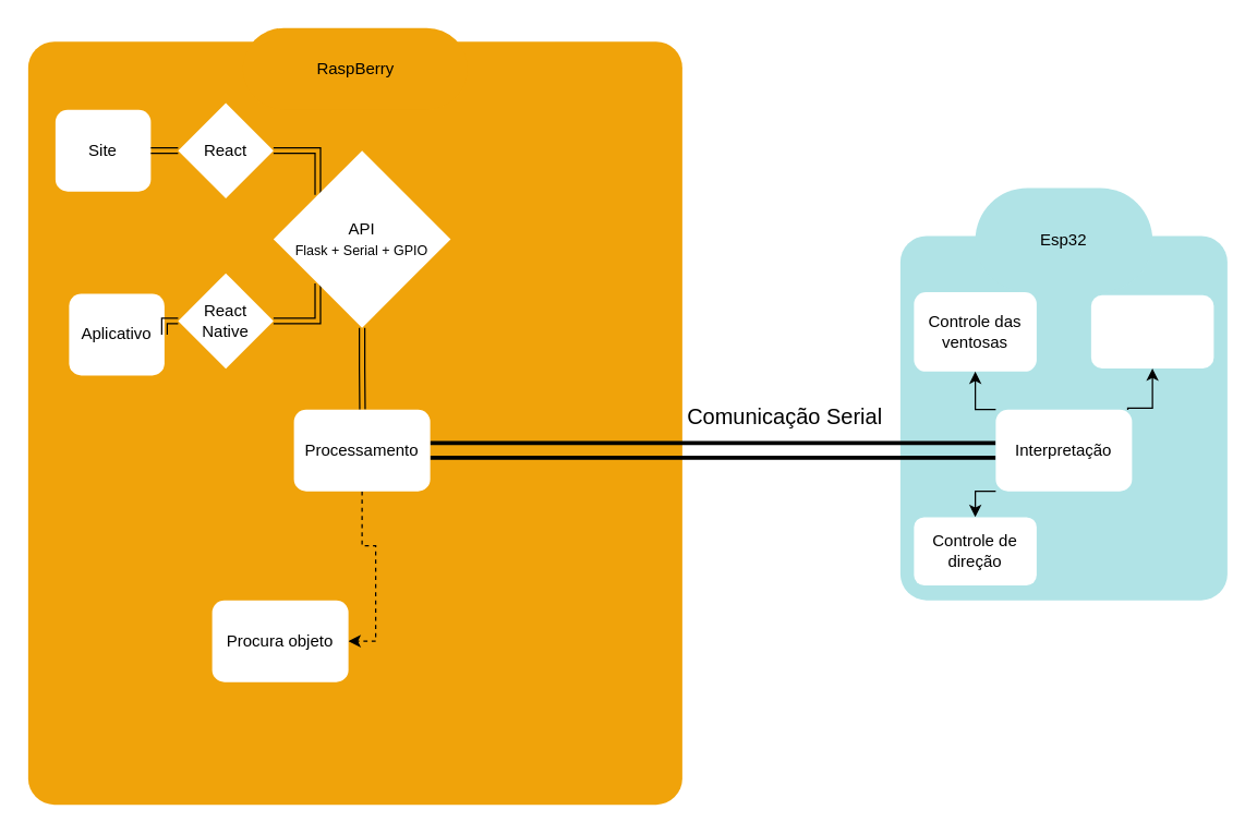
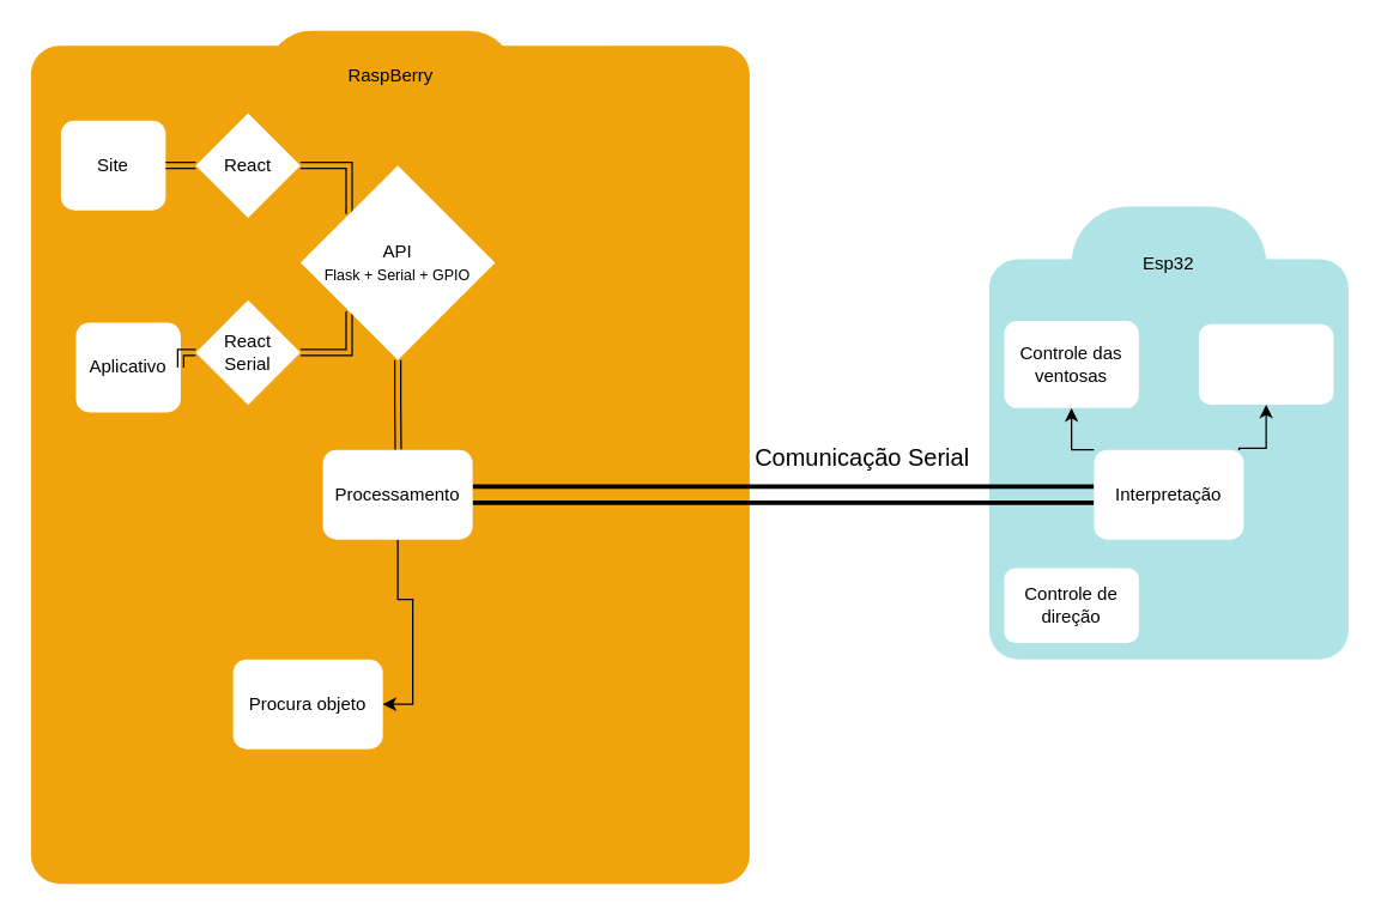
  <mxCell id="0" />
  <mxCell id="1" parent="0" />
  <mxCell id="2" value="" style="group;strokeColor=none;rounded=0;movable=0;resizable=0;rotatable=0;deletable=0;editable=0;locked=1;connectable=0;" vertex="1" connectable="0" parent="1"><mxGeometry x="20" y="20" width="480" height="570" as="geometry" /></mxCell>
  <mxCell id="3" value="" style="rounded=1;whiteSpace=wrap;html=1;fillColor=#f0a30a;fontColor=#000000;strokeColor=none;arcSize=4;movable=0;resizable=0;rotatable=0;deletable=0;editable=0;locked=1;connectable=0;" vertex="1" parent="2"><mxGeometry y="10" width="480" height="560" as="geometry" /></mxCell>
  <mxCell id="4" value="RaspBerry" style="rounded=1;whiteSpace=wrap;html=1;fillColor=#f0a30a;fontColor=#000000;strokeColor=none;arcSize=50;" vertex="1" parent="2"><mxGeometry x="157.5" width="165" height="60" as="geometry" /></mxCell>
  <mxCell id="5" value="" style="group;rounded=1;arcSize=18;movable=1;resizable=1;rotatable=1;deletable=1;editable=1;locked=0;connectable=1;" vertex="1" connectable="0" parent="1"><mxGeometry x="660" y="160" width="240" height="280" as="geometry" /></mxCell>
  <mxCell id="6" value="" style="whiteSpace=wrap;html=1;fillColor=#b0e3e6;strokeColor=none;rounded=1;arcSize=8;" vertex="1" parent="5"><mxGeometry y="12.727" width="240" height="267.273" as="geometry" /></mxCell>
  <mxCell id="7" value="Controle das ventosas" style="rounded=1;whiteSpace=wrap;html=1;strokeColor=none;glass=0;" vertex="1" parent="5"><mxGeometry x="10" y="53.85" width="90" height="58.333" as="geometry" /></mxCell>
  <mxCell id="8" value="" style="rounded=1;whiteSpace=wrap;html=1;strokeColor=none;glass=0;" vertex="1" parent="5"><mxGeometry x="140" y="56.097" width="90" height="53.846" as="geometry" /></mxCell>
  <mxCell id="9" value="Esp32" style="whiteSpace=wrap;html=1;fillColor=#b0e3e6;strokeColor=none;rounded=1;arcSize=50;" vertex="1" parent="5"><mxGeometry x="55" y="-22.51" width="130" height="76.364" as="geometry" /></mxCell>
  <mxCell id="10" value="Comunicação Serial" style="text;html=1;align=center;verticalAlign=middle;resizable=1;points=[];autosize=1;strokeColor=none;fillColor=none;fontSize=16;movable=1;rotatable=1;deletable=1;editable=1;locked=0;connectable=1;" vertex="1" parent="1"><mxGeometry x="490" y="290" width="170" height="30" as="geometry" /></mxCell>
  <mxCell id="11" style="edgeStyle=orthogonalEdgeStyle;rounded=0;orthogonalLoop=1;jettySize=auto;html=1;exitX=1;exitY=1;exitDx=0;exitDy=0;" edge="1" parent="1" source="12"><mxGeometry relative="1" as="geometry"><mxPoint x="110.103" y="140.069" as="targetPoint" /></mxGeometry></mxCell>
  <mxCell id="12" value="Site" style="rounded=1;whiteSpace=wrap;html=1;strokeColor=none;glass=0;" vertex="1" parent="1"><mxGeometry x="40" y="80" width="70" height="60" as="geometry" /></mxCell>
  <mxCell id="13" value="Aplicativo" style="rounded=1;whiteSpace=wrap;html=1;strokeColor=none;glass=0;" vertex="1" parent="1"><mxGeometry x="50" y="215" width="70" height="60" as="geometry" /></mxCell>
  <mxCell id="14" style="edgeStyle=elbowEdgeStyle;rounded=0;orthogonalLoop=1;jettySize=auto;html=1;exitX=0;exitY=0.5;exitDx=0;exitDy=0;entryX=1;entryY=0.5;entryDx=0;entryDy=0;shape=link;" edge="1" parent="1" source="15" target="12"><mxGeometry relative="1" as="geometry" /></mxCell>
  <mxCell id="15" value="React" style="rhombus;whiteSpace=wrap;html=1;strokeColor=none;" vertex="1" parent="1"><mxGeometry x="130" y="75" width="70" height="70" as="geometry" /></mxCell>
  <mxCell id="16" style="edgeStyle=orthogonalEdgeStyle;rounded=0;orthogonalLoop=1;jettySize=auto;html=1;exitX=0;exitY=0.5;exitDx=0;exitDy=0;entryX=1;entryY=0.5;entryDx=0;entryDy=0;shape=link;" edge="1" parent="1" source="17" target="13"><mxGeometry relative="1" as="geometry" /></mxCell>
- <mxCell id="17" value="React&lt;div&gt;Native&lt;/div&gt;" style="rhombus;whiteSpace=wrap;html=1;strokeColor=none;" vertex="1" parent="1"><mxGeometry x="130" y="200" width="70" height="70" as="geometry" /></mxCell>
+ <mxCell id="17" value="React&lt;div&gt;Serial&lt;/div&gt;" style="rhombus;whiteSpace=wrap;html=1;strokeColor=none;" vertex="1" parent="1"><mxGeometry x="130" y="200" width="70" height="70" as="geometry" /></mxCell>
  <mxCell id="18" style="edgeStyle=orthogonalEdgeStyle;rounded=0;orthogonalLoop=1;jettySize=auto;html=1;exitX=0;exitY=0;exitDx=0;exitDy=0;entryX=1;entryY=0.5;entryDx=0;entryDy=0;shape=link;" edge="1" parent="1" source="21" target="15"><mxGeometry relative="1" as="geometry"><Array as="points"><mxPoint x="233" y="110" /></Array></mxGeometry></mxCell>
  <mxCell id="19" style="edgeStyle=orthogonalEdgeStyle;rounded=0;orthogonalLoop=1;jettySize=auto;html=1;exitX=0;exitY=1;exitDx=0;exitDy=0;entryX=1;entryY=0.5;entryDx=0;entryDy=0;shape=link;" edge="1" parent="1" source="21" target="17"><mxGeometry relative="1" as="geometry"><Array as="points"><mxPoint x="233" y="235" /></Array></mxGeometry></mxCell>
  <mxCell id="20" style="edgeStyle=orthogonalEdgeStyle;rounded=0;orthogonalLoop=1;jettySize=auto;html=1;exitX=0.5;exitY=1;exitDx=0;exitDy=0;shape=link;" edge="1" parent="1" source="21"><mxGeometry relative="1" as="geometry"><mxPoint x="265.276" y="300" as="targetPoint" /></mxGeometry></mxCell>
  <mxCell id="21" value="API&lt;br&gt;&lt;font style=&quot;font-size: 10px;&quot;&gt;Flask + Serial + GPIO&lt;/font&gt;" style="rhombus;whiteSpace=wrap;html=1;strokeColor=none;" vertex="1" parent="1"><mxGeometry x="200" y="110" width="130" height="130" as="geometry" /></mxCell>
  <mxCell id="22" style="edgeStyle=elbowEdgeStyle;rounded=0;orthogonalLoop=1;jettySize=auto;html=1;entryX=0;entryY=0.5;entryDx=0;entryDy=0;shape=link;strokeWidth=3;elbow=vertical;width=8.621;" edge="1" parent="1" source="24" target="28"><mxGeometry relative="1" as="geometry"><mxPoint x="670" y="329.86" as="targetPoint" /><mxPoint x="323.08" y="330.11" as="sourcePoint" /></mxGeometry></mxCell>
- <mxCell id="23" style="edgeStyle=orthogonalEdgeStyle;rounded=0;orthogonalLoop=1;jettySize=auto;html=1;exitX=0.5;exitY=1;exitDx=0;exitDy=0;entryX=1;entryY=0.5;entryDx=0;entryDy=0;dashed=1;" edge="1" parent="1" source="24" target="30"><mxGeometry relative="1" as="geometry" /></mxCell>
+ <mxCell id="23" style="edgeStyle=orthogonalEdgeStyle;rounded=0;orthogonalLoop=1;jettySize=auto;html=1;exitX=0.5;exitY=1;exitDx=0;exitDy=0;entryX=1;entryY=0.5;entryDx=0;entryDy=0;" edge="1" parent="1" source="24" target="30"><mxGeometry relative="1" as="geometry" /></mxCell>
  <mxCell id="24" value="Processamento" style="rounded=1;whiteSpace=wrap;html=1;strokeColor=none;glass=0;" vertex="1" parent="1"><mxGeometry x="215" y="300" width="100" height="60" as="geometry" /></mxCell>
- <mxCell id="25" style="edgeStyle=orthogonalEdgeStyle;rounded=0;orthogonalLoop=1;jettySize=auto;html=1;exitX=0;exitY=1;exitDx=0;exitDy=0;entryX=0.5;entryY=0;entryDx=0;entryDy=0;" edge="1" parent="1" source="28" target="29"><mxGeometry relative="1" as="geometry" /></mxCell>
  <mxCell id="26" style="edgeStyle=orthogonalEdgeStyle;rounded=0;orthogonalLoop=1;jettySize=auto;html=1;exitX=0;exitY=0;exitDx=0;exitDy=0;entryX=0.5;entryY=1;entryDx=0;entryDy=0;" edge="1" parent="1" source="28" target="7"><mxGeometry relative="1" as="geometry" /></mxCell>
  <mxCell id="27" style="edgeStyle=orthogonalEdgeStyle;rounded=0;orthogonalLoop=1;jettySize=auto;html=1;exitX=0.969;exitY=0.006;exitDx=0;exitDy=0;entryX=0.5;entryY=1;entryDx=0;entryDy=0;exitPerimeter=0;" edge="1" parent="1" source="28" target="8"><mxGeometry relative="1" as="geometry"><Array as="points"><mxPoint x="827" y="299" /><mxPoint x="845" y="299" /></Array></mxGeometry></mxCell>
  <mxCell id="28" value="Interpretação" style="rounded=1;whiteSpace=wrap;html=1;strokeColor=none;glass=0;" vertex="1" parent="1"><mxGeometry x="730" y="300" width="100" height="60" as="geometry" /></mxCell>
  <mxCell id="29" value="Controle de direção" style="rounded=1;whiteSpace=wrap;html=1;strokeColor=none;glass=0;" vertex="1" parent="1"><mxGeometry x="670" y="379" width="90" height="50" as="geometry" /></mxCell>
  <mxCell id="30" value="Procura objeto" style="rounded=1;whiteSpace=wrap;html=1;strokeColor=none;glass=0;" vertex="1" parent="1"><mxGeometry x="155" y="440" width="100" height="60" as="geometry" /></mxCell>
